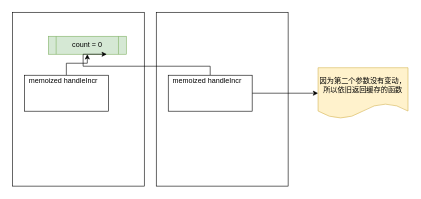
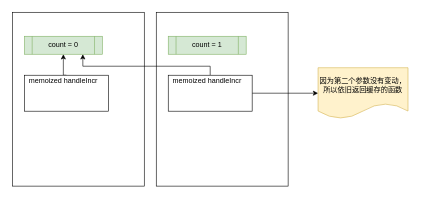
  <mxCell id="0" />
  <mxCell id="1" parent="0" />
  <mxCell id="2" value="" style="rounded=0;whiteSpace=wrap;html=1;" vertex="1" parent="1"><mxGeometry x="20" y="20" width="220" height="290" as="geometry" /></mxCell>
- <mxCell id="3" value="count = 0" style="shape=process;whiteSpace=wrap;html=1;backgroundOutline=1;fillColor=#d5e8d4;strokeColor=#82b366;" vertex="1" parent="1"><mxGeometry x="80" y="60" width="130" height="30" as="geometry" /></mxCell>
+ <mxCell id="3" value="count = 0" style="shape=process;whiteSpace=wrap;html=1;backgroundOutline=1;fillColor=#d5e8d4;strokeColor=#82b366;" vertex="1" parent="1"><mxGeometry x="40" y="60" width="130" height="30" as="geometry" /></mxCell>
  <mxCell id="4" style="edgeStyle=orthogonalEdgeStyle;rounded=0;orthogonalLoop=1;jettySize=auto;html=1;exitX=0.5;exitY=0;exitDx=0;exitDy=0;entryX=0.5;entryY=1;entryDx=0;entryDy=0;" edge="1" parent="1" source="5" target="3"><mxGeometry relative="1" as="geometry" /></mxCell>
  <mxCell id="5" value="" style="rounded=0;whiteSpace=wrap;html=1;" vertex="1" parent="1"><mxGeometry x="40" y="125" width="140" height="60" as="geometry" /></mxCell>
  <mxCell id="6" value="memoized handleIncr" style="text;html=1;strokeColor=none;fillColor=none;align=center;verticalAlign=middle;whiteSpace=wrap;rounded=0;" vertex="1" parent="1"><mxGeometry x="45" y="125" width="120" height="20" as="geometry" /></mxCell>
  <mxCell id="7" value="" style="rounded=0;whiteSpace=wrap;html=1;" vertex="1" parent="1"><mxGeometry x="260" y="20" width="220" height="290" as="geometry" /></mxCell>
+ <mxCell id="8" value="count = 1" style="shape=process;whiteSpace=wrap;html=1;backgroundOutline=1;fillColor=#d5e8d4;strokeColor=#82b366;" vertex="1" parent="1"><mxGeometry x="280" y="60" width="130" height="30" as="geometry" /></mxCell>
  <mxCell id="9" style="edgeStyle=orthogonalEdgeStyle;rounded=0;orthogonalLoop=1;jettySize=auto;html=1;exitX=0.5;exitY=0;exitDx=0;exitDy=0;entryX=0.75;entryY=1;entryDx=0;entryDy=0;" edge="1" parent="1" source="11" target="3"><mxGeometry relative="1" as="geometry"><Array as="points"><mxPoint x="350" y="110" /><mxPoint x="138" y="110" /></Array></mxGeometry></mxCell>
  <mxCell id="10" style="edgeStyle=orthogonalEdgeStyle;rounded=0;orthogonalLoop=1;jettySize=auto;html=1;exitX=1;exitY=0.5;exitDx=0;exitDy=0;" edge="1" parent="1" source="11" target="13"><mxGeometry relative="1" as="geometry" /></mxCell>
  <mxCell id="11" value="" style="rounded=0;whiteSpace=wrap;html=1;" vertex="1" parent="1"><mxGeometry x="280" y="125" width="140" height="60" as="geometry" /></mxCell>
  <mxCell id="12" value="memoized handleIncr" style="text;html=1;strokeColor=none;fillColor=none;align=center;verticalAlign=middle;whiteSpace=wrap;rounded=0;" vertex="1" parent="1"><mxGeometry x="285" y="125" width="120" height="20" as="geometry" /></mxCell>
  <mxCell id="13" value="因为第二个参数没有变动，所以依旧返回缓存的函数" style="shape=document;whiteSpace=wrap;html=1;boundedLbl=1;fillColor=#fff2cc;strokeColor=#d6b656;" vertex="1" parent="1"><mxGeometry x="530" y="112.5" width="150" height="85" as="geometry" /></mxCell>
